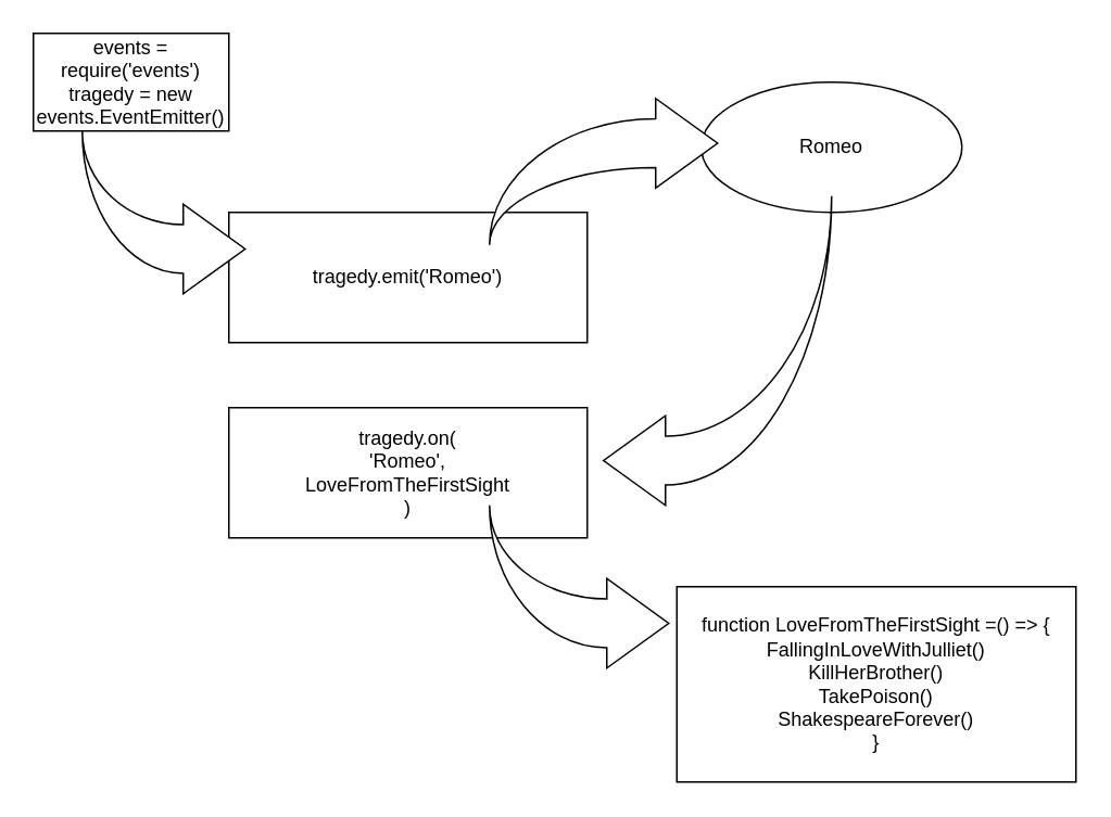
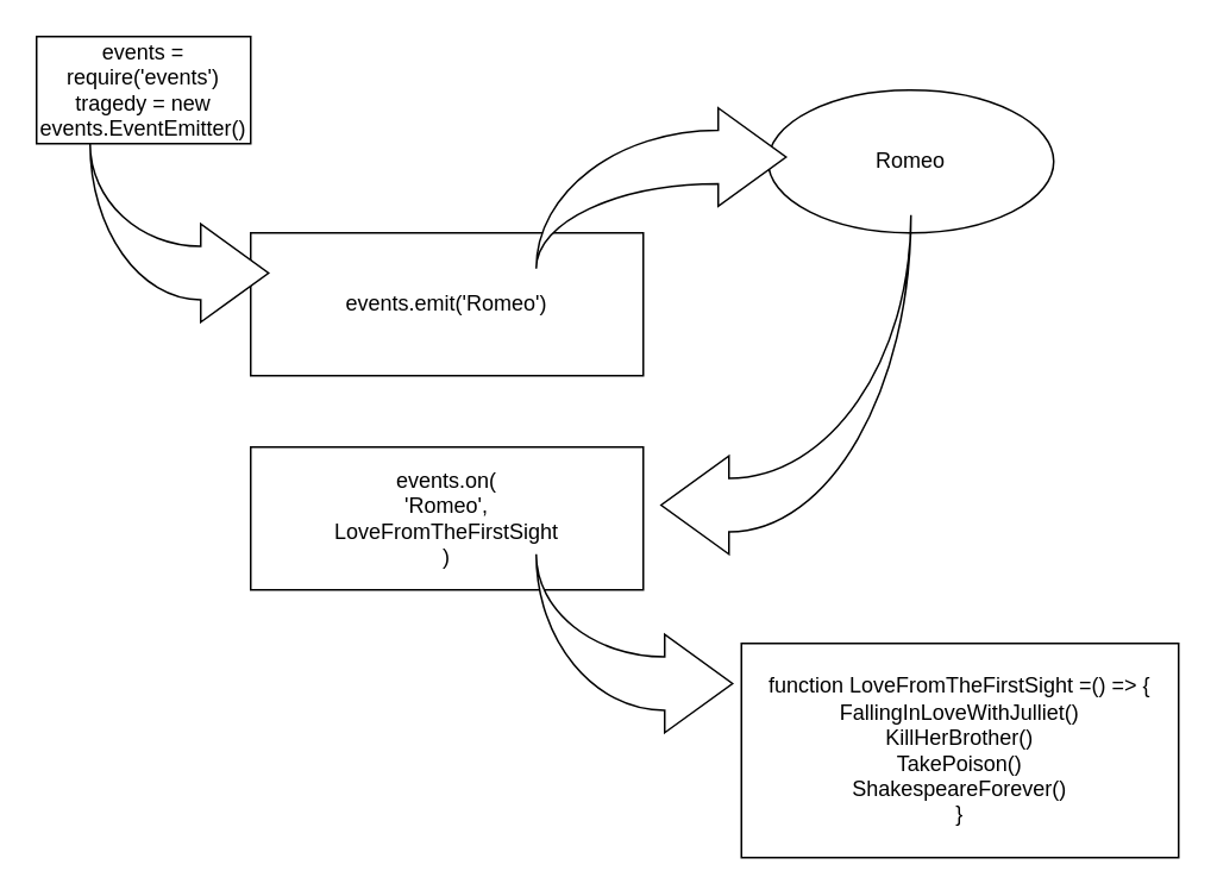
  <mxCell id="0" />
  <mxCell id="1" parent="0" />
  <mxCell id="2" value="" style="ellipse;whiteSpace=wrap;html=1;" vertex="1" parent="1"><mxGeometry x="430" y="50" width="160" height="80" as="geometry" /></mxCell>
- <mxCell id="3" value="tragedy.emit('Romeo')" style="rounded=0;whiteSpace=wrap;html=1;" vertex="1" parent="1"><mxGeometry x="140" y="130" width="220" height="80" as="geometry" /></mxCell>
+ <mxCell id="3" value="events.emit('Romeo')" style="rounded=0;whiteSpace=wrap;html=1;" vertex="1" parent="1"><mxGeometry x="140" y="130" width="220" height="80" as="geometry" /></mxCell>
  <mxCell id="4" value="Romeo" style="text;html=1;strokeColor=none;fillColor=none;align=center;verticalAlign=middle;whiteSpace=wrap;rounded=0;" vertex="1" parent="1"><mxGeometry x="435" y="72.5" width="150" height="35" as="geometry" /></mxCell>
  <mxCell id="5" value="" style="html=1;shadow=0;dashed=0;align=center;verticalAlign=middle;shape=mxgraph.arrows2.jumpInArrow;dy=15;dx=38;arrowHead=55;" vertex="1" parent="1"><mxGeometry x="300" y="60" width="140" height="90" as="geometry" /></mxCell>
- <mxCell id="6" value="tragedy.on(&lt;br&gt;'Romeo', &lt;br&gt;LoveFromTheFirstSight&lt;br&gt;)" style="rounded=0;whiteSpace=wrap;html=1;" vertex="1" parent="1"><mxGeometry x="140" y="250" width="220" height="80" as="geometry" /></mxCell>
+ <mxCell id="6" value="events.on(&lt;br&gt;'Romeo', &lt;br&gt;LoveFromTheFirstSight&lt;br&gt;)" style="rounded=0;whiteSpace=wrap;html=1;" vertex="1" parent="1"><mxGeometry x="140" y="250" width="220" height="80" as="geometry" /></mxCell>
  <mxCell id="7" value="" style="html=1;shadow=0;dashed=0;align=center;verticalAlign=middle;shape=mxgraph.arrows2.jumpInArrow;dy=15;dx=38;arrowHead=55;rotation=-180;" vertex="1" parent="1"><mxGeometry x="370" y="120" width="140" height="190" as="geometry" /></mxCell>
  <mxCell id="8" value="" style="html=1;shadow=0;dashed=0;align=center;verticalAlign=middle;shape=mxgraph.arrows2.jumpInArrow;dy=15;dx=38;arrowHead=55;rotation=-180;flipV=0;flipH=1;" vertex="1" parent="1"><mxGeometry x="300" y="310" width="110" height="100" as="geometry" /></mxCell>
  <mxCell id="9" value="function LoveFromTheFirstSight =() =&amp;gt; {&lt;br&gt;FallingInLoveWithJulliet()&lt;br&gt;KillHerBrother()&lt;br&gt;TakePoison()&lt;br&gt;ShakespeareForever()&lt;br&gt;}" style="rounded=0;whiteSpace=wrap;html=1;" vertex="1" parent="1"><mxGeometry x="415" y="360" width="245" height="120" as="geometry" /></mxCell>
  <mxCell id="10" value="events = require('events')&lt;br&gt;tragedy = new events.EventEmitter()" style="rounded=0;whiteSpace=wrap;html=1;" vertex="1" parent="1"><mxGeometry x="20" y="20" width="120" height="60" as="geometry" /></mxCell>
  <mxCell id="11" value="" style="html=1;shadow=0;dashed=0;align=center;verticalAlign=middle;shape=mxgraph.arrows2.jumpInArrow;dy=15;dx=38;arrowHead=55;flipV=1;" vertex="1" parent="1"><mxGeometry x="50" y="80" width="100" height="100" as="geometry" /></mxCell>
